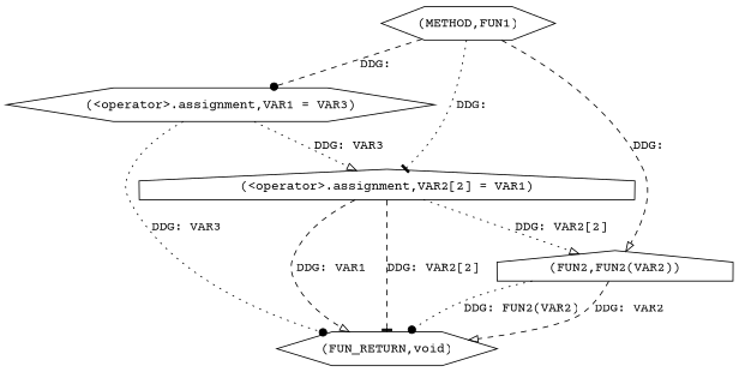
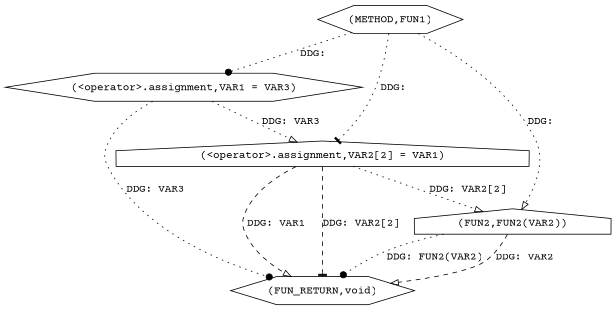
  digraph {
    fontname="Courier Prime"
    node [fontname="Courier Prime" shape=hexagon]
    edge [arrowhead=onormal fontname="Courier Prime" style=dotted]
    n1 [label="(METHOD,FUN1)"]
    n2 [label="(<operator>.assignment,VAR1 = VAR3)"]
    n3 [label="(<operator>.assignment,VAR2[2] = VAR1)" shape=house]
    n4 [label="(FUN2,FUN2(VAR2))" shape=house]
    n5 [label="(FUN_RETURN,void)"]
-   n1 -> n2 [arrowhead=dot label="DDG: " style=dashed]
+   n1 -> n2 [arrowhead=dot label="DDG: "]
    n1 -> n3 [arrowhead=tee label="DDG: "]
-   n1 -> n4 [label="DDG: " style=dashed]
+   n1 -> n4 [label="DDG: "]
    n2 -> n3 [label="DDG: VAR3"]
    n2 -> n5 [arrowhead=dot label="DDG: VAR3"]
    n3 -> n4 [label="DDG: VAR2[2]"]
    n3 -> n5 [label="DDG: VAR1" style=dashed]
    n3 -> n5 [arrowhead=tee label="DDG: VAR2[2]" style=dashed]
    n4 -> n5 [arrowhead=dot label="DDG: FUN2(VAR2)"]
    n4 -> n5 [label="DDG: VAR2" style=dashed]
  }
